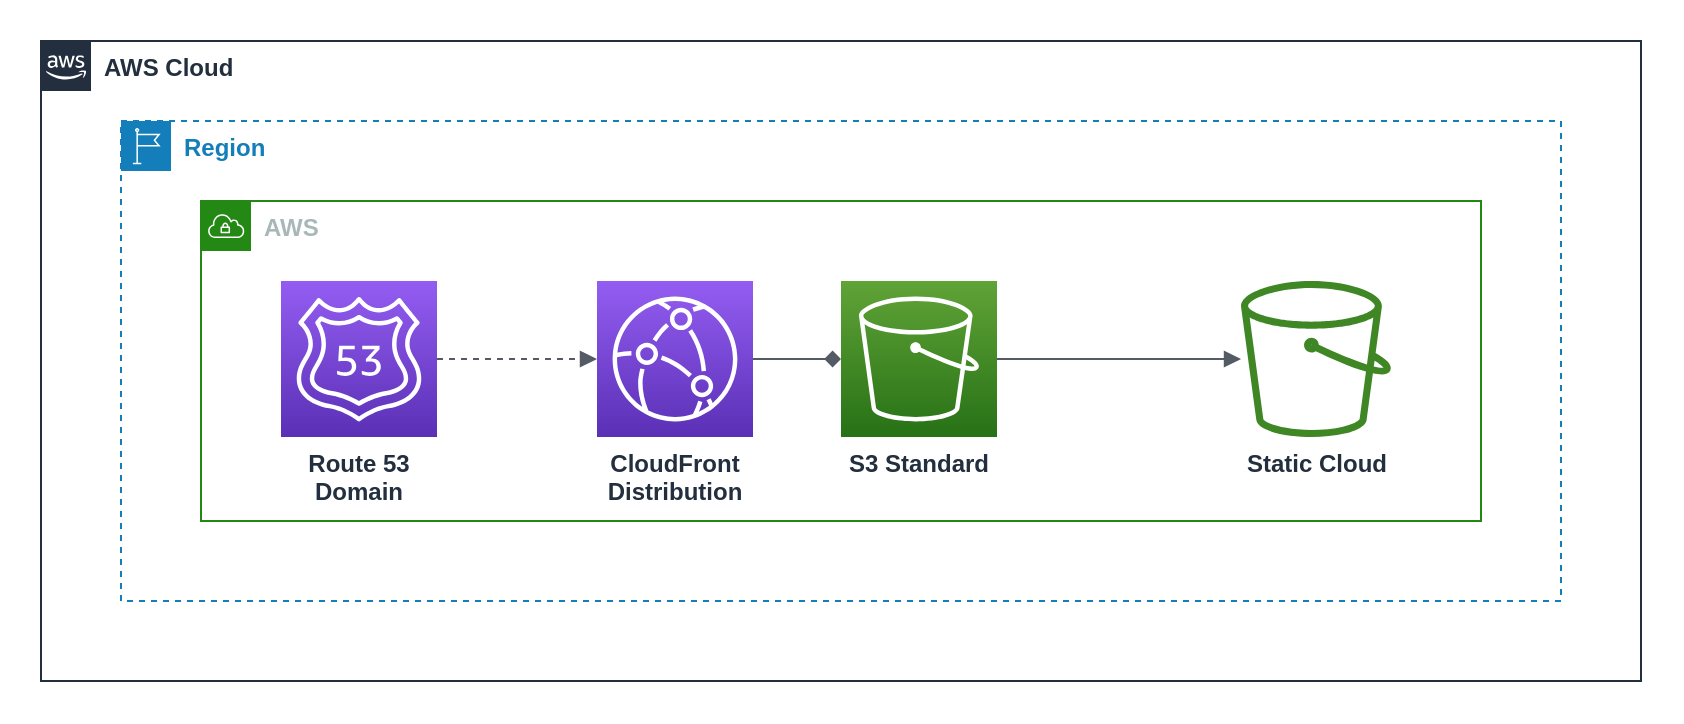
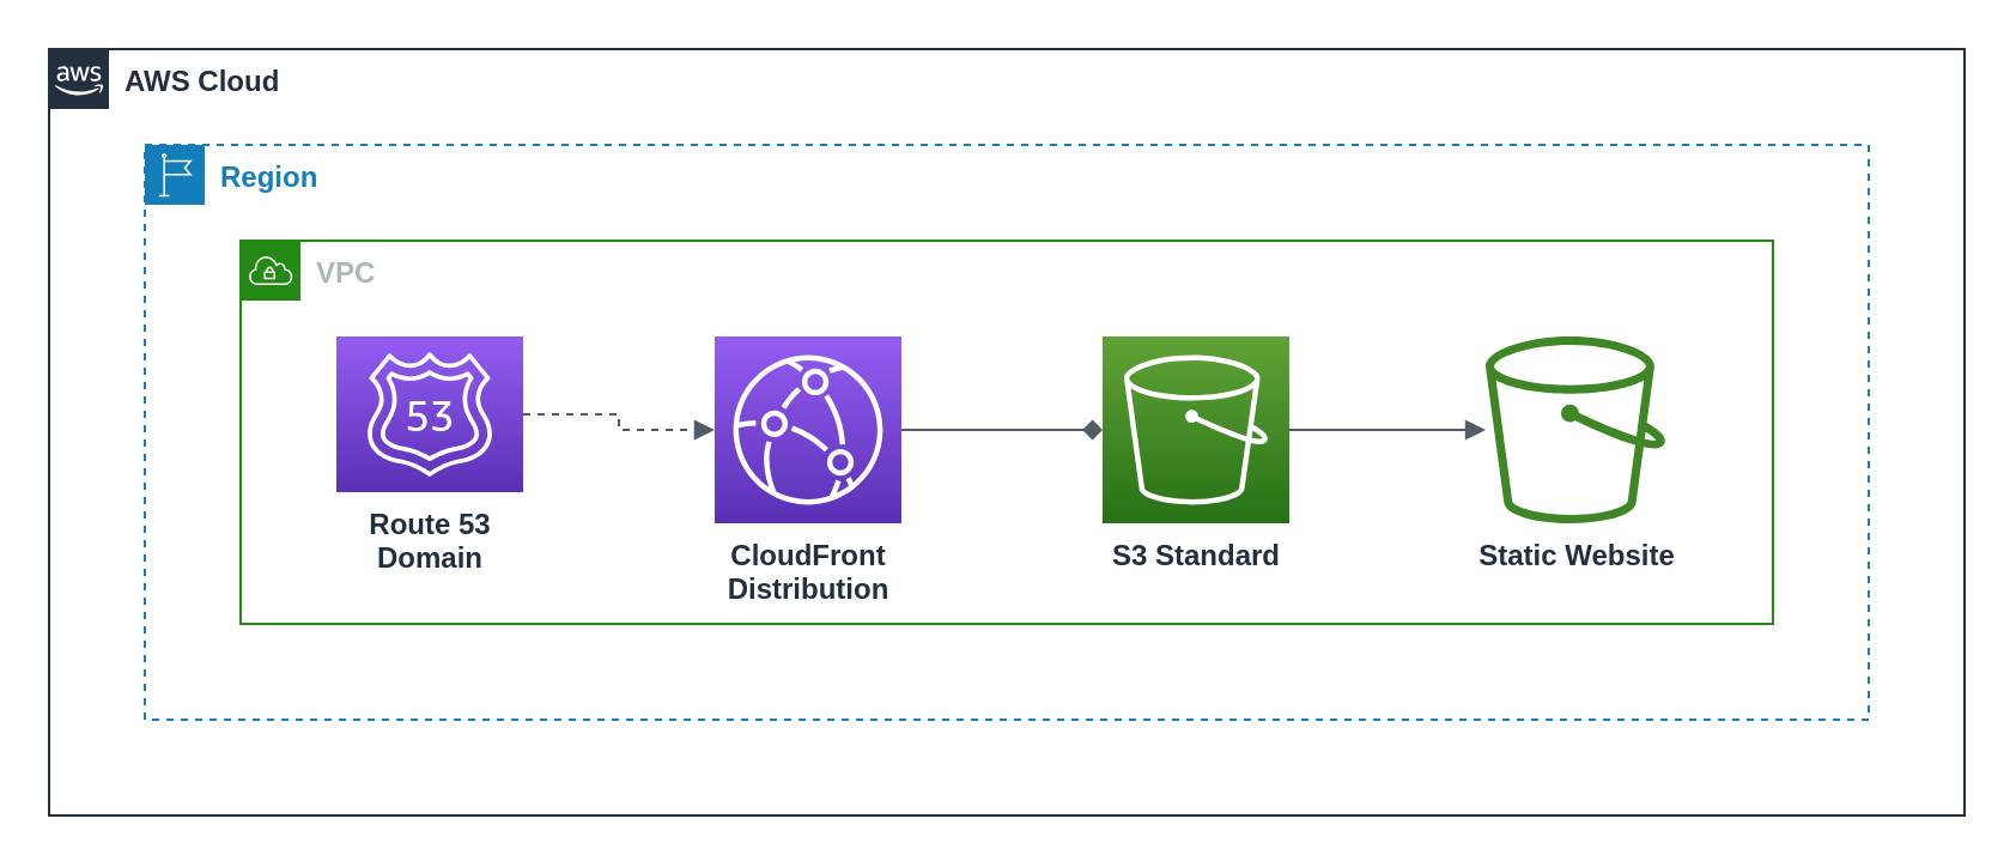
  <mxCell id="0" />
  <mxCell id="1" parent="0" />
  <mxCell id="2" value="AWS Cloud" style="points=[[0,0],[0.25,0],[0.5,0],[0.75,0],[1,0],[1,0.25],[1,0.5],[1,0.75],[1,1],[0.75,1],[0.5,1],[0.25,1],[0,1],[0,0.75],[0,0.5],[0,0.25]];outlineConnect=0;gradientColor=none;html=1;whiteSpace=wrap;fontSize=12;fontStyle=1;container=1;pointerEvents=0;collapsible=0;recursiveResize=0;shape=mxgraph.aws4.group;grIcon=mxgraph.aws4.group_aws_cloud_alt;strokeColor=#232F3E;fillColor=none;verticalAlign=top;align=left;spacingLeft=30;fontColor=#232F3E;dashed=0;" vertex="1" parent="1"><mxGeometry x="20" y="20" width="800" height="320" as="geometry" /></mxCell>
  <mxCell id="3" value="Region" style="points=[[0,0],[0.25,0],[0.5,0],[0.75,0],[1,0],[1,0.25],[1,0.5],[1,0.75],[1,1],[0.75,1],[0.5,1],[0.25,1],[0,1],[0,0.75],[0,0.5],[0,0.25]];outlineConnect=0;gradientColor=none;html=1;whiteSpace=wrap;fontSize=12;fontStyle=1;container=1;pointerEvents=0;collapsible=0;recursiveResize=0;shape=mxgraph.aws4.group;grIcon=mxgraph.aws4.group_region;strokeColor=#147EBA;fillColor=none;verticalAlign=top;align=left;spacingLeft=30;fontColor=#147EBA;dashed=1;" vertex="1" parent="2"><mxGeometry x="40" y="40" width="720" height="240" as="geometry" /></mxCell>
- <mxCell id="4" value="AWS" style="points=[[0,0],[0.25,0],[0.5,0],[0.75,0],[1,0],[1,0.25],[1,0.5],[1,0.75],[1,1],[0.75,1],[0.5,1],[0.25,1],[0,1],[0,0.75],[0,0.5],[0,0.25]];outlineConnect=0;gradientColor=none;html=1;whiteSpace=wrap;fontSize=12;fontStyle=1;container=1;pointerEvents=0;collapsible=0;recursiveResize=0;shape=mxgraph.aws4.group;grIcon=mxgraph.aws4.group_vpc;strokeColor=#248814;fillColor=none;verticalAlign=top;align=left;spacingLeft=30;fontColor=#AAB7B8;dashed=0;" vertex="1" parent="3"><mxGeometry x="40" y="40" width="640" height="160" as="geometry" /></mxCell>
- <mxCell id="5" value="S3 Standard" style="sketch=0;points=[[0,0,0],[0.25,0,0],[0.5,0,0],[0.75,0,0],[1,0,0],[0,1,0],[0.25,1,0],[0.5,1,0],[0.75,1,0],[1,1,0],[0,0.25,0],[0,0.5,0],[0,0.75,0],[1,0.25,0],[1,0.5,0],[1,0.75,0]];outlineConnect=0;fontColor=#232F3E;gradientColor=#60A337;gradientDirection=north;fillColor=#277116;strokeColor=#ffffff;dashed=0;verticalLabelPosition=bottom;verticalAlign=top;align=center;html=1;fontSize=12;fontStyle=1;aspect=fixed;shape=mxgraph.aws4.resourceIcon;resIcon=mxgraph.aws4.s3;" vertex="1" parent="4"><mxGeometry x="320" y="40" width="78" height="78" as="geometry" /></mxCell>
- <mxCell id="6" value="Route 53&lt;br&gt;Domain" style="sketch=0;points=[[0,0,0],[0.25,0,0],[0.5,0,0],[0.75,0,0],[1,0,0],[0,1,0],[0.25,1,0],[0.5,1,0],[0.75,1,0],[1,1,0],[0,0.25,0],[0,0.5,0],[0,0.75,0],[1,0.25,0],[1,0.5,0],[1,0.75,0]];outlineConnect=0;fontColor=#232F3E;gradientColor=#945DF2;gradientDirection=north;fillColor=#5A30B5;strokeColor=#ffffff;dashed=0;verticalLabelPosition=bottom;verticalAlign=top;align=center;html=1;fontSize=12;fontStyle=1;aspect=fixed;shape=mxgraph.aws4.resourceIcon;resIcon=mxgraph.aws4.route_53;" vertex="1" parent="4"><mxGeometry x="40" y="40" width="78" height="78" as="geometry" /></mxCell>
+ <mxCell id="4" value="VPC" style="points=[[0,0],[0.25,0],[0.5,0],[0.75,0],[1,0],[1,0.25],[1,0.5],[1,0.75],[1,1],[0.75,1],[0.5,1],[0.25,1],[0,1],[0,0.75],[0,0.5],[0,0.25]];outlineConnect=0;gradientColor=none;html=1;whiteSpace=wrap;fontSize=12;fontStyle=1;container=1;pointerEvents=0;collapsible=0;recursiveResize=0;shape=mxgraph.aws4.group;grIcon=mxgraph.aws4.group_vpc;strokeColor=#248814;fillColor=none;verticalAlign=top;align=left;spacingLeft=30;fontColor=#AAB7B8;dashed=0;" vertex="1" parent="3"><mxGeometry x="40" y="40" width="640" height="160" as="geometry" /></mxCell>
+ <mxCell id="5" value="S3 Standard" style="sketch=0;points=[[0,0,0],[0.25,0,0],[0.5,0,0],[0.75,0,0],[1,0,0],[0,1,0],[0.25,1,0],[0.5,1,0],[0.75,1,0],[1,1,0],[0,0.25,0],[0,0.5,0],[0,0.75,0],[1,0.25,0],[1,0.5,0],[1,0.75,0]];outlineConnect=0;fontColor=#232F3E;gradientColor=#60A337;gradientDirection=north;fillColor=#277116;strokeColor=#ffffff;dashed=0;verticalLabelPosition=bottom;verticalAlign=top;align=center;html=1;fontSize=12;fontStyle=1;aspect=fixed;shape=mxgraph.aws4.resourceIcon;resIcon=mxgraph.aws4.s3;" vertex="1" parent="4"><mxGeometry x="360" y="40" width="78" height="78" as="geometry" /></mxCell>
+ <mxCell id="6" value="Route 53&lt;br&gt;Domain" style="sketch=0;points=[[0,0,0],[0.25,0,0],[0.5,0,0],[0.75,0,0],[1,0,0],[0,1,0],[0.25,1,0],[0.5,1,0],[0.75,1,0],[1,1,0],[0,0.25,0],[0,0.5,0],[0,0.75,0],[1,0.25,0],[1,0.5,0],[1,0.75,0]];outlineConnect=0;fontColor=#232F3E;gradientColor=#945DF2;gradientDirection=north;fillColor=#5A30B5;strokeColor=#ffffff;dashed=0;verticalLabelPosition=bottom;verticalAlign=top;align=center;html=1;fontSize=12;fontStyle=1;aspect=fixed;shape=mxgraph.aws4.resourceIcon;resIcon=mxgraph.aws4.route_53;" vertex="1" parent="4"><mxGeometry x="40" y="40" width="78" height="65" as="geometry" /></mxCell>
  <mxCell id="7" value="CloudFront&lt;br&gt;Distribution" style="sketch=0;points=[[0,0,0],[0.25,0,0],[0.5,0,0],[0.75,0,0],[1,0,0],[0,1,0],[0.25,1,0],[0.5,1,0],[0.75,1,0],[1,1,0],[0,0.25,0],[0,0.5,0],[0,0.75,0],[1,0.25,0],[1,0.5,0],[1,0.75,0]];outlineConnect=0;fontColor=#232F3E;gradientColor=#945DF2;gradientDirection=north;fillColor=#5A30B5;strokeColor=#ffffff;dashed=0;verticalLabelPosition=bottom;verticalAlign=top;align=center;html=1;fontSize=12;fontStyle=1;aspect=fixed;shape=mxgraph.aws4.resourceIcon;resIcon=mxgraph.aws4.cloudfront;" vertex="1" parent="4"><mxGeometry x="198" y="40" width="78" height="78" as="geometry" /></mxCell>
  <mxCell id="8" value="" style="edgeStyle=orthogonalEdgeStyle;html=1;endArrow=block;elbow=vertical;startArrow=none;endFill=1;strokeColor=#545B64;rounded=0;entryX=0;entryY=0.5;entryDx=0;entryDy=0;entryPerimeter=0;fontStyle=1;dashed=1;" edge="1" parent="4" source="6" target="7"><mxGeometry width="100" relative="1" as="geometry"><mxPoint x="160" y="-90" as="sourcePoint" /><mxPoint x="260" y="-90" as="targetPoint" /></mxGeometry></mxCell>
  <mxCell id="9" value="" style="edgeStyle=orthogonalEdgeStyle;html=1;endArrow=diamond;elbow=vertical;startArrow=none;endFill=1;strokeColor=#545B64;rounded=0;fontStyle=1;" edge="1" parent="4" source="7" target="5"><mxGeometry width="100" relative="1" as="geometry"><mxPoint x="288" y="209" as="sourcePoint" /><mxPoint x="320" y="80" as="targetPoint" /></mxGeometry></mxCell>
- <mxCell id="10" value="Static Cloud" style="sketch=0;outlineConnect=0;fontColor=#232F3E;gradientColor=none;fillColor=#3F8624;strokeColor=none;dashed=0;verticalLabelPosition=bottom;verticalAlign=top;align=center;html=1;fontSize=12;fontStyle=1;aspect=fixed;pointerEvents=1;shape=mxgraph.aws4.bucket;" vertex="1" parent="2"><mxGeometry x="600" y="120" width="75" height="78" as="geometry" /></mxCell>
+ <mxCell id="10" value="Static Website" style="sketch=0;outlineConnect=0;fontColor=#232F3E;gradientColor=none;fillColor=#3F8624;strokeColor=none;dashed=0;verticalLabelPosition=bottom;verticalAlign=top;align=center;html=1;fontSize=12;fontStyle=1;aspect=fixed;pointerEvents=1;shape=mxgraph.aws4.bucket;" vertex="1" parent="2"><mxGeometry x="600" y="120" width="75" height="78" as="geometry" /></mxCell>
  <mxCell id="11" value="" style="edgeStyle=orthogonalEdgeStyle;html=1;endArrow=block;elbow=vertical;startArrow=none;endFill=1;strokeColor=#545B64;rounded=0;fontStyle=1" edge="1" parent="2" source="5" target="10"><mxGeometry width="100" relative="1" as="geometry"><mxPoint x="486" y="289" as="sourcePoint" /><mxPoint x="570" y="289" as="targetPoint" /></mxGeometry></mxCell>
